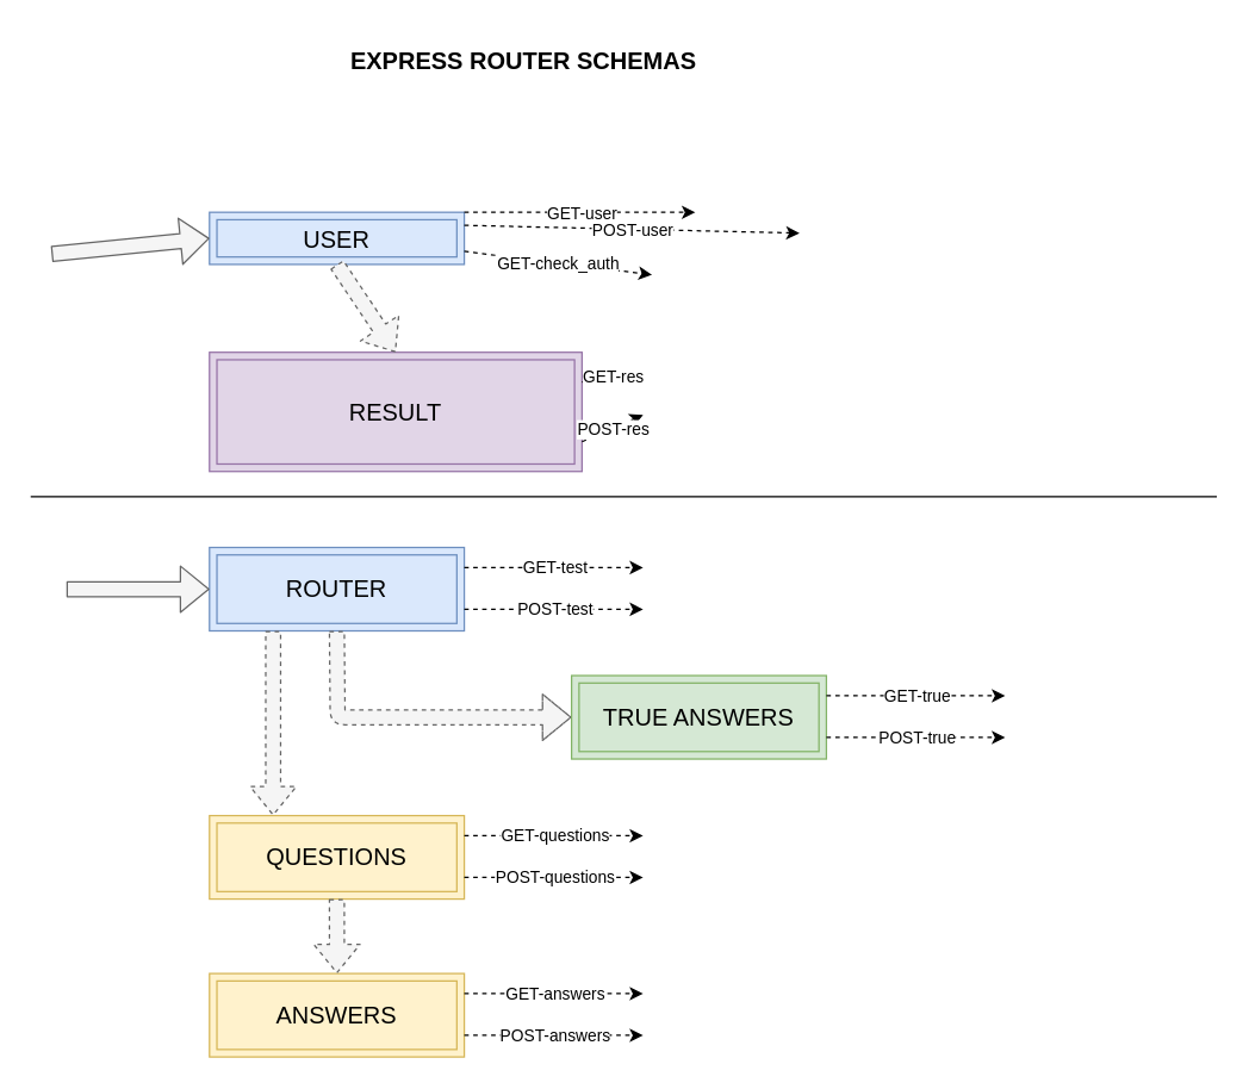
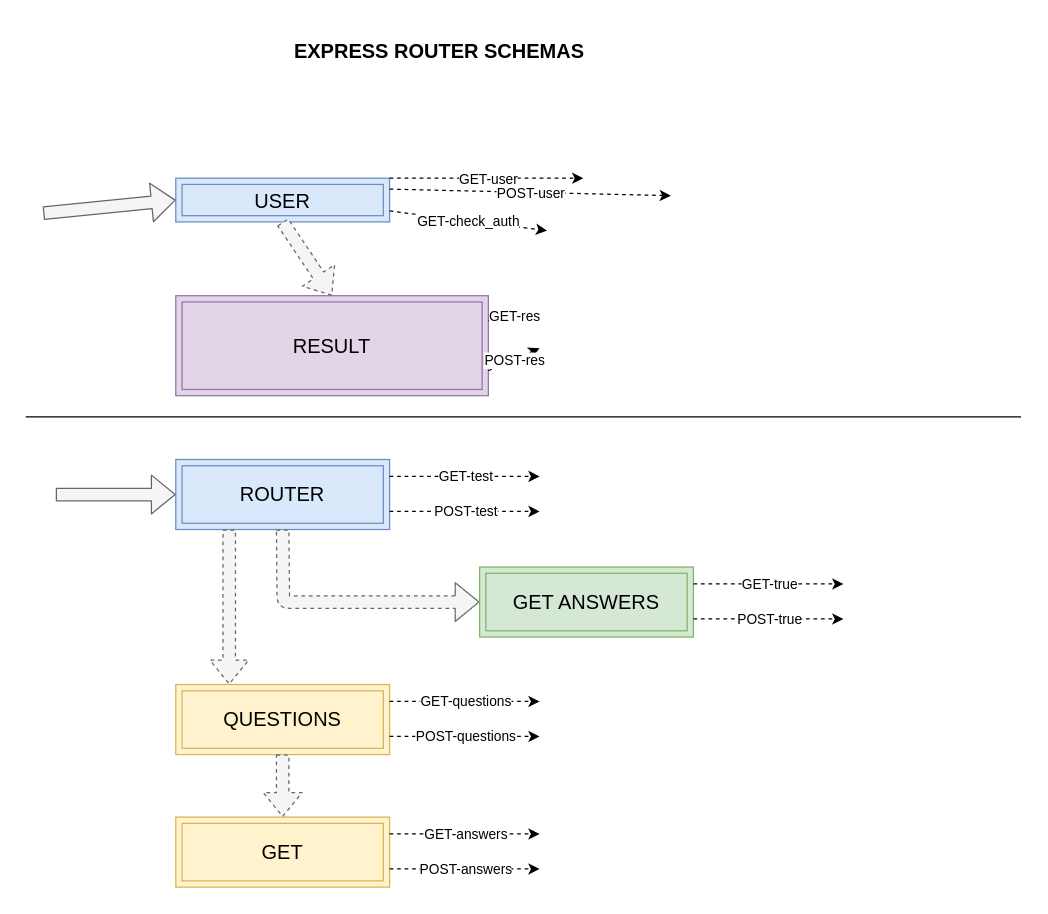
  <mxCell id="0" />
  <mxCell id="1" parent="0" />
  <mxCell id="2" value="USER" style="shape=ext;margin=3;double=1;whiteSpace=wrap;html=1;align=center;fillColor=#dae8fc;fontSize=16;strokeColor=#6c8ebf;" vertex="1" parent="1"><mxGeometry x="140" y="142" width="171" height="35" as="geometry" /></mxCell>
  <mxCell id="3" value="" style="shape=flexArrow;endArrow=classic;html=1;fontSize=16;entryX=0;entryY=0.5;entryDx=0;entryDy=0;fillColor=#f5f5f5;strokeColor=#666666;" edge="1" parent="1" target="2"><mxGeometry width="50" height="50" relative="1" as="geometry"><mxPoint x="34" y="170" as="sourcePoint" /><mxPoint x="441" y="338" as="targetPoint" /></mxGeometry></mxCell>
  <mxCell id="4" value="" style="endArrow=classic;html=1;dashed=1;fontSize=16;exitX=1;exitY=0;exitDx=0;exitDy=0;" edge="1" parent="1" source="2"><mxGeometry relative="1" as="geometry"><mxPoint x="366" y="363" as="sourcePoint" /><mxPoint x="466" y="142" as="targetPoint" /></mxGeometry></mxCell>
  <mxCell id="5" value="GET-user" style="edgeLabel;resizable=0;html=1;align=center;verticalAlign=middle;" connectable="0" vertex="1" parent="4"><mxGeometry relative="1" as="geometry" /></mxCell>
  <mxCell id="6" value="" style="endArrow=classic;html=1;dashed=1;fontSize=16;exitX=1;exitY=0.25;exitDx=0;exitDy=0;" edge="1" parent="1" source="2"><mxGeometry relative="1" as="geometry"><mxPoint x="321" y="152" as="sourcePoint" /><mxPoint x="536" y="156" as="targetPoint" /></mxGeometry></mxCell>
  <mxCell id="7" value="POST-user" style="edgeLabel;resizable=0;html=1;align=center;verticalAlign=middle;" connectable="0" vertex="1" parent="6"><mxGeometry relative="1" as="geometry" /></mxCell>
  <mxCell id="8" value="" style="endArrow=classic;html=1;dashed=1;fontSize=16;exitX=1;exitY=0.75;exitDx=0;exitDy=0;" edge="1" parent="1" source="2"><mxGeometry relative="1" as="geometry"><mxPoint x="366" y="363" as="sourcePoint" /><mxPoint x="437" y="184" as="targetPoint" /></mxGeometry></mxCell>
  <mxCell id="9" value="GET-check_auth" style="edgeLabel;resizable=0;html=1;align=center;verticalAlign=middle;" connectable="0" vertex="1" parent="8"><mxGeometry relative="1" as="geometry" /></mxCell>
  <mxCell id="10" value="RESULT" style="shape=ext;margin=3;double=1;whiteSpace=wrap;html=1;align=center;fillColor=#e1d5e7;fontSize=16;strokeColor=#9673a6;" vertex="1" parent="1"><mxGeometry x="140" y="236" width="250" height="80" as="geometry" /></mxCell>
  <mxCell id="11" value="" style="shape=flexArrow;endArrow=classic;html=1;dashed=1;fontSize=16;entryX=0.5;entryY=0;entryDx=0;entryDy=0;exitX=0.5;exitY=1;exitDx=0;exitDy=0;fillColor=#f5f5f5;strokeColor=#666666;" edge="1" parent="1" source="2" target="10"><mxGeometry width="50" height="50" relative="1" as="geometry"><mxPoint x="44" y="264" as="sourcePoint" /><mxPoint x="150" y="180" as="targetPoint" /></mxGeometry></mxCell>
  <mxCell id="12" value="" style="endArrow=classic;html=1;dashed=1;fontSize=16;exitX=1;exitY=0.25;exitDx=0;exitDy=0;" edge="1" parent="1" source="10"><mxGeometry relative="1" as="geometry"><mxPoint x="366" y="363" as="sourcePoint" /><mxPoint x="431" y="250" as="targetPoint" /></mxGeometry></mxCell>
  <mxCell id="13" value="GET-res" style="edgeLabel;resizable=0;html=1;align=center;verticalAlign=middle;" connectable="0" vertex="1" parent="12"><mxGeometry relative="1" as="geometry" /></mxCell>
  <mxCell id="14" value="" style="endArrow=classic;html=1;dashed=1;fontSize=16;exitX=1;exitY=0.75;exitDx=0;exitDy=0;" edge="1" parent="1" source="10"><mxGeometry relative="1" as="geometry"><mxPoint x="321" y="260" as="sourcePoint" /><mxPoint x="431" y="278" as="targetPoint" /></mxGeometry></mxCell>
  <mxCell id="15" value="POST-res" style="edgeLabel;resizable=0;html=1;align=center;verticalAlign=middle;" connectable="0" vertex="1" parent="14"><mxGeometry relative="1" as="geometry" /></mxCell>
  <mxCell id="16" value="ROUTER" style="shape=ext;margin=3;double=1;whiteSpace=wrap;html=1;align=center;fillColor=#dae8fc;fontSize=16;strokeColor=#6c8ebf;" vertex="1" parent="1"><mxGeometry x="140" y="367" width="171" height="56" as="geometry" /></mxCell>
  <mxCell id="17" value="" style="endArrow=none;html=1;fontSize=16;" edge="1" parent="1"><mxGeometry width="50" height="50" relative="1" as="geometry"><mxPoint x="20" y="333" as="sourcePoint" /><mxPoint x="816" y="333" as="targetPoint" /></mxGeometry></mxCell>
  <mxCell id="18" value="" style="endArrow=classic;html=1;dashed=1;fontSize=16;exitX=1;exitY=0.25;exitDx=0;exitDy=0;" edge="1" parent="1"><mxGeometry relative="1" as="geometry"><mxPoint x="311" y="380.5" as="sourcePoint" /><mxPoint x="431" y="380.5" as="targetPoint" /></mxGeometry></mxCell>
  <mxCell id="19" value="GET-test" style="edgeLabel;resizable=0;html=1;align=center;verticalAlign=middle;" connectable="0" vertex="1" parent="18"><mxGeometry relative="1" as="geometry" /></mxCell>
  <mxCell id="20" value="" style="endArrow=classic;html=1;dashed=1;fontSize=16;exitX=1;exitY=0.75;exitDx=0;exitDy=0;" edge="1" parent="1"><mxGeometry relative="1" as="geometry"><mxPoint x="311" y="408.5" as="sourcePoint" /><mxPoint x="431" y="408.5" as="targetPoint" /></mxGeometry></mxCell>
  <mxCell id="21" value="POST-test" style="edgeLabel;resizable=0;html=1;align=center;verticalAlign=middle;" connectable="0" vertex="1" parent="20"><mxGeometry relative="1" as="geometry" /></mxCell>
  <mxCell id="22" value="" style="shape=flexArrow;endArrow=classic;html=1;dashed=1;fontSize=16;exitX=0.5;exitY=1;exitDx=0;exitDy=0;entryX=0;entryY=0.5;entryDx=0;entryDy=0;fillColor=#f5f5f5;strokeColor=#666666;" edge="1" parent="1" source="16" target="23"><mxGeometry width="50" height="50" relative="1" as="geometry"><mxPoint x="126" y="484" as="sourcePoint" /><mxPoint x="243" y="456" as="targetPoint" /><Array as="points"><mxPoint x="226" y="481" /></Array></mxGeometry></mxCell>
- <mxCell id="23" value="TRUE ANSWERS" style="shape=ext;margin=3;double=1;whiteSpace=wrap;html=1;align=center;fillColor=#d5e8d4;fontSize=16;strokeColor=#82b366;" vertex="1" parent="1"><mxGeometry x="383" y="453" width="171" height="56" as="geometry" /></mxCell>
+ <mxCell id="23" value="GET ANSWERS" style="shape=ext;margin=3;double=1;whiteSpace=wrap;html=1;align=center;fillColor=#d5e8d4;fontSize=16;strokeColor=#82b366;" vertex="1" parent="1"><mxGeometry x="383" y="453" width="171" height="56" as="geometry" /></mxCell>
  <mxCell id="24" value="" style="endArrow=classic;html=1;dashed=1;fontSize=16;exitX=1;exitY=0.25;exitDx=0;exitDy=0;" edge="1" parent="1"><mxGeometry relative="1" as="geometry"><mxPoint x="554" y="466.5" as="sourcePoint" /><mxPoint x="674" y="466.5" as="targetPoint" /></mxGeometry></mxCell>
  <mxCell id="25" value="GET-true" style="edgeLabel;resizable=0;html=1;align=center;verticalAlign=middle;" connectable="0" vertex="1" parent="24"><mxGeometry relative="1" as="geometry" /></mxCell>
  <mxCell id="26" value="" style="endArrow=classic;html=1;dashed=1;fontSize=16;exitX=1;exitY=0.75;exitDx=0;exitDy=0;" edge="1" parent="1"><mxGeometry relative="1" as="geometry"><mxPoint x="554" y="494.5" as="sourcePoint" /><mxPoint x="674" y="494.5" as="targetPoint" /></mxGeometry></mxCell>
  <mxCell id="27" value="POST-true" style="edgeLabel;resizable=0;html=1;align=center;verticalAlign=middle;" connectable="0" vertex="1" parent="26"><mxGeometry relative="1" as="geometry" /></mxCell>
  <mxCell id="28" value="QUESTIONS" style="shape=ext;margin=3;double=1;whiteSpace=wrap;html=1;align=center;fillColor=#fff2cc;fontSize=16;strokeColor=#d6b656;" vertex="1" parent="1"><mxGeometry x="140" y="547" width="171" height="56" as="geometry" /></mxCell>
  <mxCell id="29" value="" style="shape=flexArrow;endArrow=classic;html=1;dashed=1;fontSize=16;entryX=0.25;entryY=0;entryDx=0;entryDy=0;exitX=0.25;exitY=1;exitDx=0;exitDy=0;fillColor=#f5f5f5;strokeColor=#666666;" edge="1" parent="1" source="16" target="28"><mxGeometry width="50" height="50" relative="1" as="geometry"><mxPoint x="235.5" y="208" as="sourcePoint" /><mxPoint x="235.5" y="246" as="targetPoint" /></mxGeometry></mxCell>
  <mxCell id="30" value="" style="shape=flexArrow;endArrow=classic;html=1;fontSize=16;entryX=0;entryY=0.5;entryDx=0;entryDy=0;fillColor=#f5f5f5;strokeColor=#666666;" edge="1" parent="1" target="16"><mxGeometry width="50" height="50" relative="1" as="geometry"><mxPoint x="44" y="395" as="sourcePoint" /><mxPoint x="150" y="180" as="targetPoint" /></mxGeometry></mxCell>
  <mxCell id="31" value="" style="endArrow=classic;html=1;dashed=1;fontSize=16;exitX=1;exitY=0.25;exitDx=0;exitDy=0;" edge="1" parent="1"><mxGeometry relative="1" as="geometry"><mxPoint x="311" y="560.5" as="sourcePoint" /><mxPoint x="431" y="560.5" as="targetPoint" /></mxGeometry></mxCell>
  <mxCell id="32" value="GET-questions" style="edgeLabel;resizable=0;html=1;align=center;verticalAlign=middle;" connectable="0" vertex="1" parent="31"><mxGeometry relative="1" as="geometry" /></mxCell>
  <mxCell id="33" value="" style="endArrow=classic;html=1;dashed=1;fontSize=16;exitX=1;exitY=0.75;exitDx=0;exitDy=0;" edge="1" parent="1"><mxGeometry relative="1" as="geometry"><mxPoint x="311" y="588.5" as="sourcePoint" /><mxPoint x="431" y="588.5" as="targetPoint" /></mxGeometry></mxCell>
  <mxCell id="34" value="POST-questions" style="edgeLabel;resizable=0;html=1;align=center;verticalAlign=middle;" connectable="0" vertex="1" parent="33"><mxGeometry relative="1" as="geometry" /></mxCell>
- <mxCell id="35" value="ANSWERS" style="shape=ext;margin=3;double=1;whiteSpace=wrap;html=1;align=center;fillColor=#fff2cc;fontSize=16;strokeColor=#d6b656;" vertex="1" parent="1"><mxGeometry x="140" y="653" width="171" height="56" as="geometry" /></mxCell>
+ <mxCell id="35" value="GET" style="shape=ext;margin=3;double=1;whiteSpace=wrap;html=1;align=center;fillColor=#fff2cc;fontSize=16;strokeColor=#d6b656;" vertex="1" parent="1"><mxGeometry x="140" y="653" width="171" height="56" as="geometry" /></mxCell>
  <mxCell id="36" value="" style="shape=flexArrow;endArrow=classic;html=1;dashed=1;fontSize=16;entryX=0.5;entryY=0;entryDx=0;entryDy=0;exitX=0.5;exitY=1;exitDx=0;exitDy=0;fillColor=#f5f5f5;strokeColor=#666666;" edge="1" parent="1" source="28" target="35"><mxGeometry width="50" height="50" relative="1" as="geometry"><mxPoint x="303" y="621" as="sourcePoint" /><mxPoint x="235.5" y="246" as="targetPoint" /></mxGeometry></mxCell>
  <mxCell id="37" value="" style="endArrow=classic;html=1;dashed=1;fontSize=16;exitX=1;exitY=0.25;exitDx=0;exitDy=0;" edge="1" parent="1"><mxGeometry relative="1" as="geometry"><mxPoint x="311" y="666.5" as="sourcePoint" /><mxPoint x="431" y="666.5" as="targetPoint" /></mxGeometry></mxCell>
  <mxCell id="38" value="GET-answers" style="edgeLabel;resizable=0;html=1;align=center;verticalAlign=middle;" connectable="0" vertex="1" parent="37"><mxGeometry relative="1" as="geometry" /></mxCell>
  <mxCell id="39" value="" style="endArrow=classic;html=1;dashed=1;fontSize=16;exitX=1;exitY=0.75;exitDx=0;exitDy=0;" edge="1" parent="1"><mxGeometry relative="1" as="geometry"><mxPoint x="311" y="694.5" as="sourcePoint" /><mxPoint x="431" y="694.5" as="targetPoint" /></mxGeometry></mxCell>
  <mxCell id="40" value="POST-answers" style="edgeLabel;resizable=0;html=1;align=center;verticalAlign=middle;" connectable="0" vertex="1" parent="39"><mxGeometry relative="1" as="geometry" /></mxCell>
  <mxCell id="41" value="EXPRESS ROUTER SCHEMAS" style="text;html=1;strokeColor=none;fillColor=none;align=center;verticalAlign=middle;whiteSpace=wrap;rounded=0;fontSize=16;fontStyle=1" vertex="1" parent="1"><mxGeometry x="192" y="20" width="318" height="39" as="geometry" /></mxCell>
